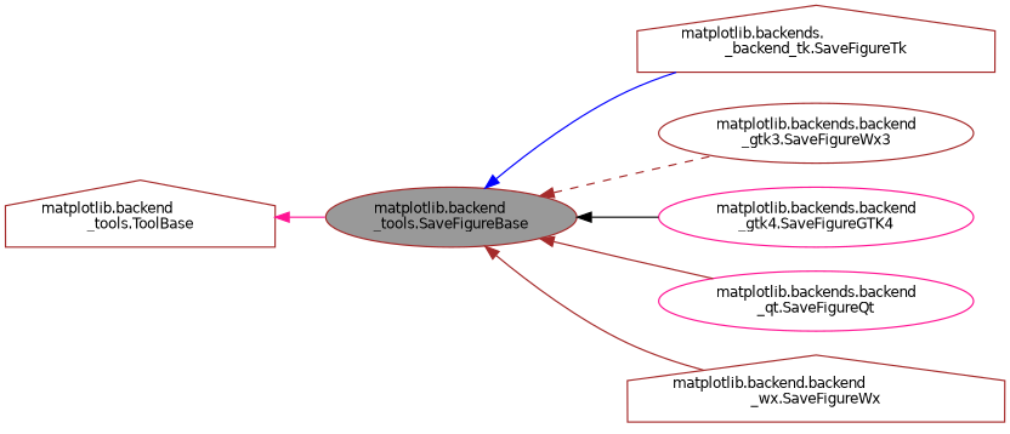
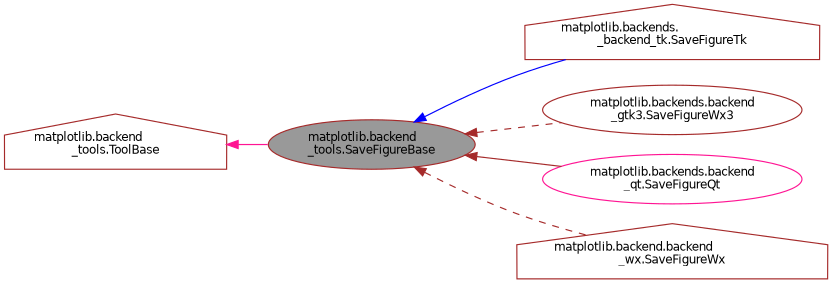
  digraph {
    rankdir=LR
    node [color=brown fillcolor=white fontname=Helvetica fontsize=10 shape=ellipse style=filled]
    edge [color=brown dir=back fontname=Helvetica fontsize=10 labelfontname=Helvetica labelfontsize=10 style=solid]
    n1 [fillcolor=grey60 fontcolor=black height=0.2 label="matplotlib.backend\l_tools.SaveFigureBase" width=0.4]
    n2 [height=0.2 label="matplotlib.backends.\l_backend_tk.SaveFigureTk" shape=house width=0.4]
    n3 [height=0.2 label="matplotlib.backends.backend\l_gtk3.SaveFigureWx3" width=0.4]
-   n4 [color=deeppink height=0.2 label="matplotlib.backends.backend\l_gtk4.SaveFigureGTK4" width=0.4]
    n5 [color=deeppink height=0.2 label="matplotlib.backends.backend\l_qt.SaveFigureQt" width=0.4]
    n6 [height=0.2 label="matplotlib.backend.backend\l_wx.SaveFigureWx" shape=house width=0.4]
    n7 [height=0.2 label="matplotlib.backend\l_tools.ToolBase" shape=house width=0.4]
    n1 -> n2 [color=blue]
    n1 -> n3 [style=dashed]
-   n1 -> n4 [color=black]
    n1 -> n5
-   n1 -> n6
+   n1 -> n6 [style=dashed]
    n7 -> n1 [color=deeppink]
  }
